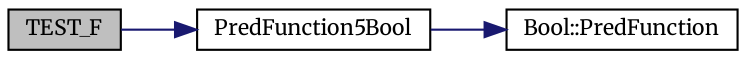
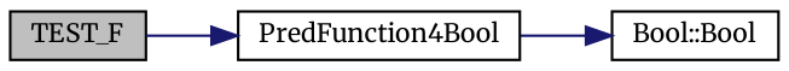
  digraph {
    fontname=Merriweather
    rankdir=LR
    node [color=black fillcolor=white fontname=Merriweather fontsize=10 shape=record style=filled]
    edge [color=midnightblue fontname=Merriweather fontsize=10 labelfontname=Helvetica labelfontsize=10 style=solid]
    n1 [fillcolor=grey75 fontcolor=black height=0.2 label=TEST_F width=0.4]
-   n2 [height=0.2 label=PredFunction5Bool width=0.4]
-   n3 [height=0.2 label="Bool::PredFunction" width=0.4]
+   n2 [height=0.2 label=PredFunction4Bool width=0.4]
+   n3 [height=0.2 label="Bool::Bool" width=0.4]
    n1 -> n2
    n2 -> n3
  }
